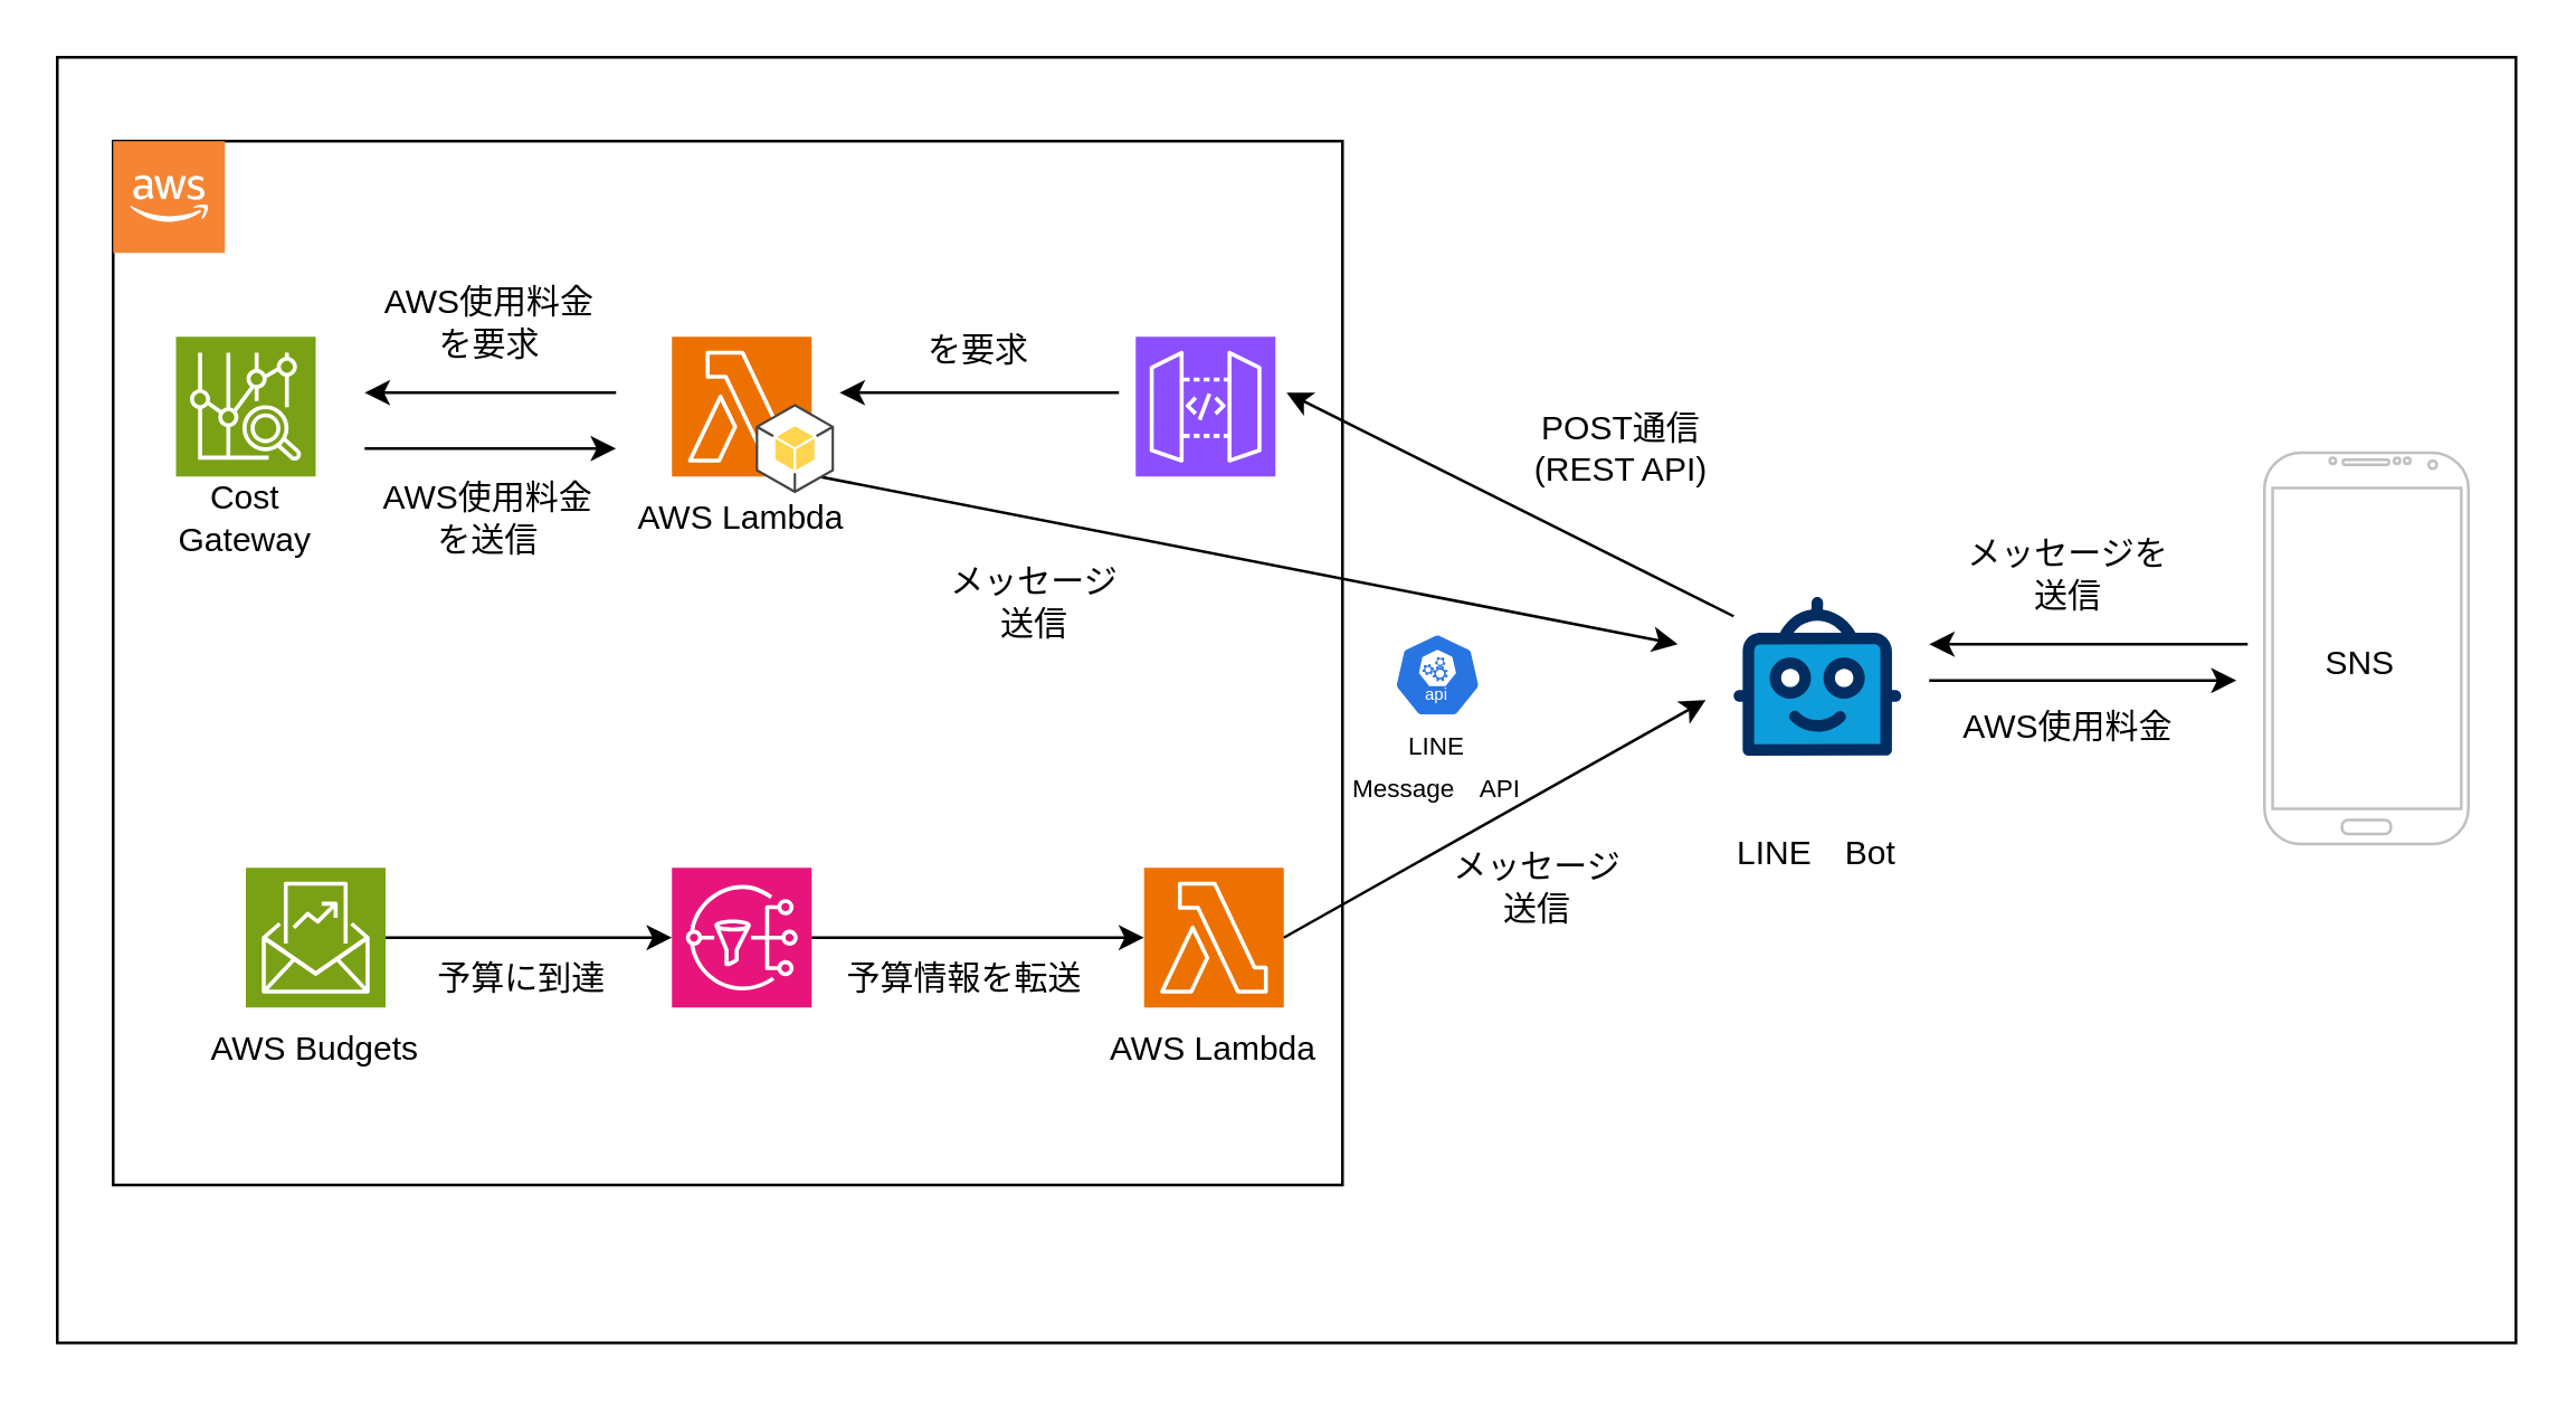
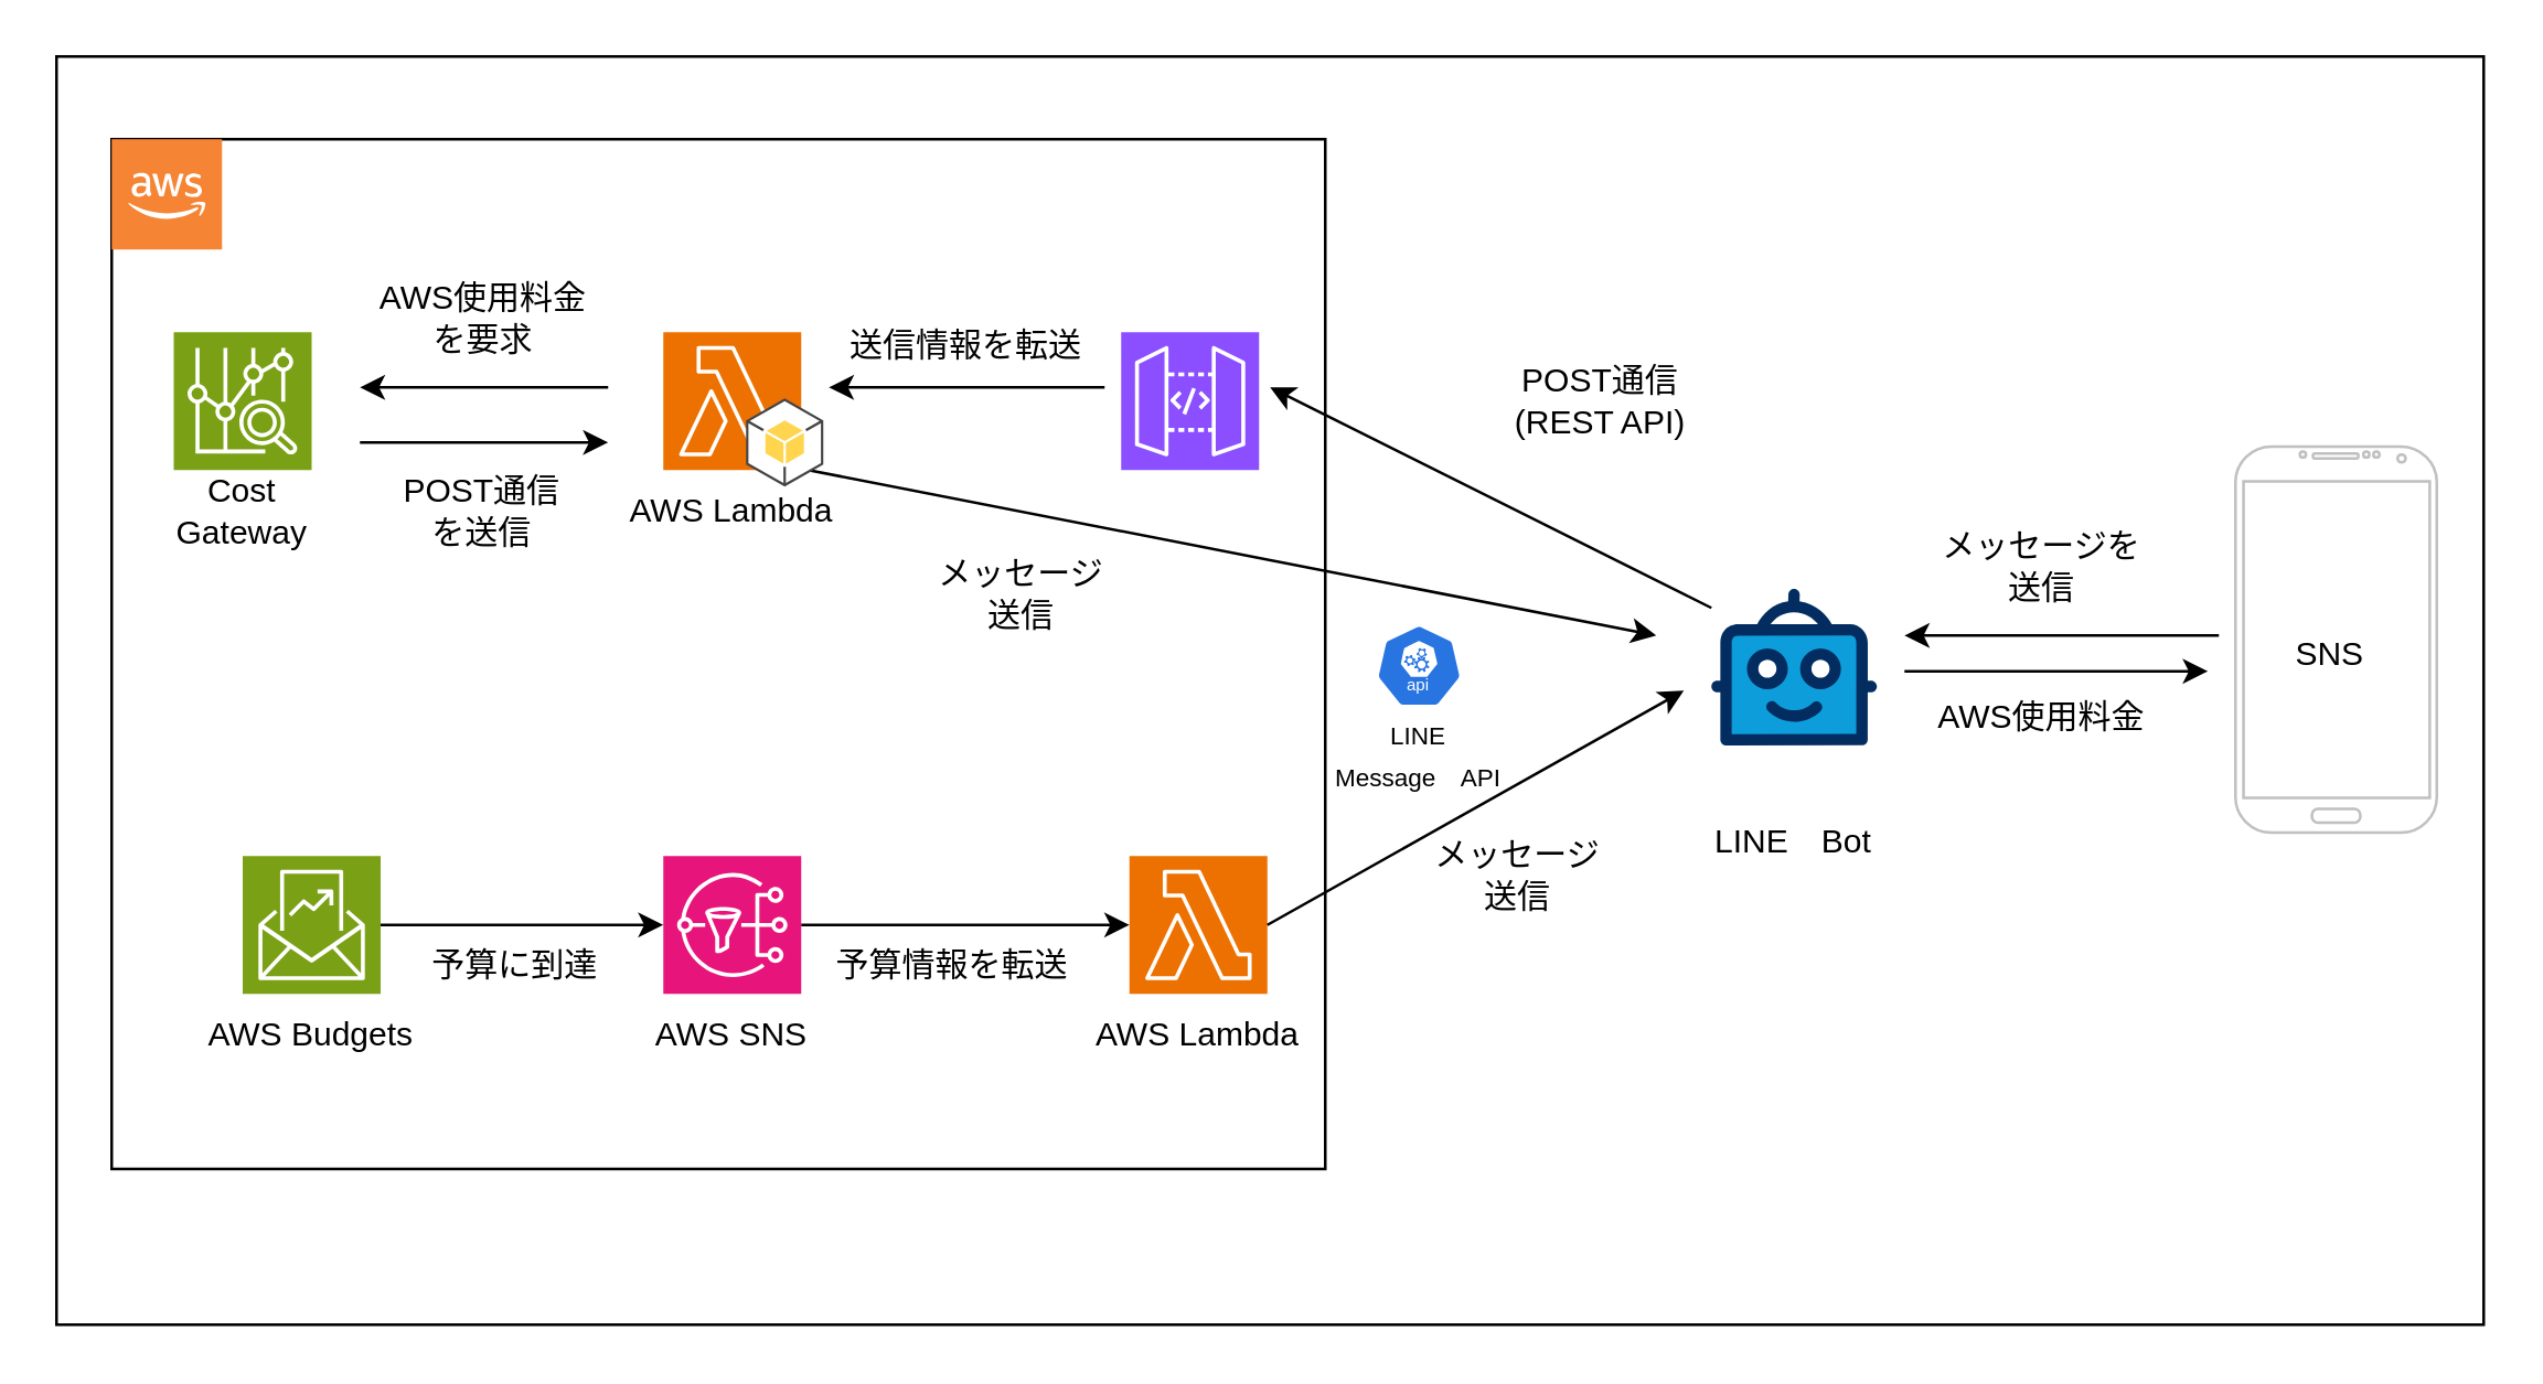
  <mxCell id="0" />
  <mxCell id="1" parent="0" />
  <mxCell id="2" value="" style="group" vertex="1" connectable="0" parent="1"><mxGeometry x="40" y="50" width="860" height="430" as="geometry" /></mxCell>
  <mxCell id="3" value="" style="rounded=0;whiteSpace=wrap;html=1;" vertex="1" parent="2"><mxGeometry x="-20" y="-30" width="880" height="460" as="geometry" /></mxCell>
  <mxCell id="4" value="" style="rounded=0;whiteSpace=wrap;html=1;" vertex="1" parent="2"><mxGeometry width="440" height="373.5" as="geometry" /></mxCell>
  <mxCell id="5" value="" style="outlineConnect=0;dashed=0;verticalLabelPosition=bottom;verticalAlign=top;align=center;html=1;shape=mxgraph.aws3.cloud_2;fillColor=#F58534;gradientColor=none;" vertex="1" parent="2"><mxGeometry width="40" height="40" as="geometry" /></mxCell>
  <mxCell id="6" value="" style="group;rotation=0;" vertex="1" connectable="0" parent="2"><mxGeometry x="430" y="160" width="90" height="80" as="geometry" /></mxCell>
  <mxCell id="7" value="" style="aspect=fixed;sketch=0;html=1;dashed=0;whitespace=wrap;verticalLabelPosition=bottom;verticalAlign=top;fillColor=#2875E2;strokeColor=#ffffff;points=[[0.005,0.63,0],[0.1,0.2,0],[0.9,0.2,0],[0.5,0,0],[0.995,0.63,0],[0.72,0.99,0],[0.5,1,0],[0.28,0.99,0]];shape=mxgraph.kubernetes.icon2;kubernetesLabel=1;prIcon=api;rotation=0;" vertex="1" parent="6"><mxGeometry x="28.38" y="16" width="31.25" height="30" as="geometry" /></mxCell>
  <mxCell id="8" value="&lt;font style=&quot;font-size: 9px;&quot;&gt;LINE&lt;/font&gt;&lt;div&gt;&lt;font style=&quot;font-size: 9px;&quot;&gt;Message　API&lt;/font&gt;&lt;/div&gt;" style="text;html=1;align=center;verticalAlign=middle;whiteSpace=wrap;rounded=0;rotation=0;" vertex="1" parent="6"><mxGeometry x="-1" y="46" width="90" height="34.286" as="geometry" /></mxCell>
  <mxCell id="9" value="" style="endArrow=classic;html=1;rounded=0;" edge="1" parent="2"><mxGeometry width="50" height="50" relative="1" as="geometry"><mxPoint x="650" y="193" as="sourcePoint" /><mxPoint x="760" y="193" as="targetPoint" /></mxGeometry></mxCell>
  <mxCell id="10" value="" style="edgeStyle=orthogonalEdgeStyle;rounded=0;orthogonalLoop=1;jettySize=auto;html=1;" edge="1" parent="1" source="16" target="19"><mxGeometry relative="1" as="geometry" /></mxCell>
  <mxCell id="11" value="" style="verticalLabelPosition=bottom;aspect=fixed;html=1;shape=mxgraph.salesforce.bots;" vertex="1" parent="1"><mxGeometry x="620" y="213" width="60" height="57" as="geometry" /></mxCell>
  <mxCell id="12" value="" style="group" vertex="1" connectable="0" parent="1"><mxGeometry x="810" y="161.5" width="73" height="140" as="geometry" /></mxCell>
  <mxCell id="13" value="" style="verticalLabelPosition=bottom;verticalAlign=top;html=1;shadow=0;dashed=0;strokeWidth=1;shape=mxgraph.android.phone2;strokeColor=#c0c0c0;" vertex="1" parent="12"><mxGeometry width="73" height="140" as="geometry" /></mxCell>
  <mxCell id="14" value="SNS" style="text;html=1;align=center;verticalAlign=middle;whiteSpace=wrap;rounded=0;" vertex="1" parent="12"><mxGeometry x="5.9" y="60" width="57.1" height="30" as="geometry" /></mxCell>
  <mxCell id="15" value="" style="group" vertex="1" connectable="0" parent="1"><mxGeometry x="70" y="310" width="85" height="80" as="geometry" /></mxCell>
  <mxCell id="16" value="" style="sketch=0;points=[[0,0,0],[0.25,0,0],[0.5,0,0],[0.75,0,0],[1,0,0],[0,1,0],[0.25,1,0],[0.5,1,0],[0.75,1,0],[1,1,0],[0,0.25,0],[0,0.5,0],[0,0.75,0],[1,0.25,0],[1,0.5,0],[1,0.75,0]];outlineConnect=0;fontColor=#232F3E;fillColor=#7AA116;strokeColor=#ffffff;dashed=0;verticalLabelPosition=bottom;verticalAlign=top;align=center;html=1;fontSize=12;fontStyle=0;aspect=fixed;shape=mxgraph.aws4.resourceIcon;resIcon=mxgraph.aws4.budgets_2;" vertex="1" parent="15"><mxGeometry x="17.5" width="50" height="50" as="geometry" /></mxCell>
  <mxCell id="17" value="AWS Budgets" style="text;html=1;align=center;verticalAlign=middle;whiteSpace=wrap;rounded=0;" vertex="1" parent="15"><mxGeometry y="50" width="85" height="30" as="geometry" /></mxCell>
  <mxCell id="18" value="" style="group" vertex="1" connectable="0" parent="1"><mxGeometry x="235" y="310" width="60" height="80" as="geometry" /></mxCell>
  <mxCell id="19" value="" style="sketch=0;points=[[0,0,0],[0.25,0,0],[0.5,0,0],[0.75,0,0],[1,0,0],[0,1,0],[0.25,1,0],[0.5,1,0],[0.75,1,0],[1,1,0],[0,0.25,0],[0,0.5,0],[0,0.75,0],[1,0.25,0],[1,0.5,0],[1,0.75,0]];outlineConnect=0;fontColor=#232F3E;fillColor=#E7157B;strokeColor=#ffffff;dashed=0;verticalLabelPosition=bottom;verticalAlign=top;align=center;html=1;fontSize=12;fontStyle=0;aspect=fixed;shape=mxgraph.aws4.resourceIcon;resIcon=mxgraph.aws4.sns;" vertex="1" parent="18"><mxGeometry x="5" width="50" height="50" as="geometry" /></mxCell>
+ <mxCell id="20" value="AWS SNS" style="text;html=1;align=center;verticalAlign=middle;whiteSpace=wrap;rounded=0;" vertex="1" parent="18"><mxGeometry y="50" width="60" height="30" as="geometry" /></mxCell>
  <mxCell id="21" value="" style="group" vertex="1" connectable="0" parent="1"><mxGeometry x="379" y="310" width="110" height="80" as="geometry" /></mxCell>
  <mxCell id="22" value="" style="sketch=0;points=[[0,0,0],[0.25,0,0],[0.5,0,0],[0.75,0,0],[1,0,0],[0,1,0],[0.25,1,0],[0.5,1,0],[0.75,1,0],[1,1,0],[0,0.25,0],[0,0.5,0],[0,0.75,0],[1,0.25,0],[1,0.5,0],[1,0.75,0]];outlineConnect=0;fontColor=#232F3E;fillColor=#ED7100;strokeColor=#ffffff;dashed=0;verticalLabelPosition=bottom;verticalAlign=top;align=center;html=1;fontSize=12;fontStyle=0;aspect=fixed;shape=mxgraph.aws4.resourceIcon;resIcon=mxgraph.aws4.lambda;" vertex="1" parent="21"><mxGeometry x="30" width="50" height="50" as="geometry" /></mxCell>
  <mxCell id="23" value="AWS&amp;nbsp;&lt;span style=&quot;background-color: transparent;&quot;&gt;Lambda&lt;/span&gt;　" style="text;html=1;align=center;verticalAlign=middle;whiteSpace=wrap;rounded=0;" vertex="1" parent="21"><mxGeometry y="50" width="110" height="30" as="geometry" /></mxCell>
  <mxCell id="24" value="" style="group" vertex="1" connectable="0" parent="1"><mxGeometry x="210" y="120" width="110" height="80" as="geometry" /></mxCell>
  <mxCell id="25" value="" style="sketch=0;points=[[0,0,0],[0.25,0,0],[0.5,0,0],[0.75,0,0],[1,0,0],[0,1,0],[0.25,1,0],[0.5,1,0],[0.75,1,0],[1,1,0],[0,0.25,0],[0,0.5,0],[0,0.75,0],[1,0.25,0],[1,0.5,0],[1,0.75,0]];outlineConnect=0;fontColor=#232F3E;fillColor=#ED7100;strokeColor=#ffffff;dashed=0;verticalLabelPosition=bottom;verticalAlign=top;align=center;html=1;fontSize=12;fontStyle=0;aspect=fixed;shape=mxgraph.aws4.resourceIcon;resIcon=mxgraph.aws4.lambda;" vertex="1" parent="24"><mxGeometry x="30" width="50" height="50" as="geometry" /></mxCell>
  <mxCell id="26" value="AWS&amp;nbsp;&lt;span style=&quot;background-color: transparent;&quot;&gt;Lambda&lt;/span&gt;　" style="text;html=1;align=center;verticalAlign=middle;whiteSpace=wrap;rounded=0;" vertex="1" parent="24"><mxGeometry y="50" width="110" height="30" as="geometry" /></mxCell>
  <mxCell id="27" value="" style="endArrow=classic;html=1;rounded=0;" edge="1" parent="24"><mxGeometry width="50" height="50" relative="1" as="geometry"><mxPoint x="-80" y="40" as="sourcePoint" /><mxPoint x="10" y="40" as="targetPoint" /></mxGeometry></mxCell>
  <mxCell id="28" value="" style="endArrow=classic;html=1;rounded=0;exitX=0.75;exitY=0;exitDx=0;exitDy=0;" edge="1" parent="24" source="26"><mxGeometry width="50" height="50" relative="1" as="geometry"><mxPoint x="90" y="40" as="sourcePoint" /><mxPoint x="390" y="110" as="targetPoint" /></mxGeometry></mxCell>
  <mxCell id="29" value="" style="outlineConnect=0;dashed=0;verticalLabelPosition=bottom;verticalAlign=top;align=center;html=1;shape=mxgraph.aws3.android;fillColor=#FFD44F;gradientColor=none;" vertex="1" parent="24"><mxGeometry x="60" y="24" width="28" height="32" as="geometry" /></mxCell>
  <mxCell id="30" value="" style="edgeStyle=orthogonalEdgeStyle;rounded=0;orthogonalLoop=1;jettySize=auto;html=1;entryX=0;entryY=0.5;entryDx=0;entryDy=0;entryPerimeter=0;" edge="1" parent="1" source="19" target="22"><mxGeometry relative="1" as="geometry" /></mxCell>
  <mxCell id="31" value="" style="group" vertex="1" connectable="0" parent="1"><mxGeometry x="390" y="120" width="81" height="80" as="geometry" /></mxCell>
  <mxCell id="32" value="" style="sketch=0;points=[[0,0,0],[0.25,0,0],[0.5,0,0],[0.75,0,0],[1,0,0],[0,1,0],[0.25,1,0],[0.5,1,0],[0.75,1,0],[1,1,0],[0,0.25,0],[0,0.5,0],[0,0.75,0],[1,0.25,0],[1,0.5,0],[1,0.75,0]];outlineConnect=0;fontColor=#232F3E;fillColor=#8C4FFF;strokeColor=#ffffff;dashed=0;verticalLabelPosition=bottom;verticalAlign=top;align=center;html=1;fontSize=12;fontStyle=0;aspect=fixed;shape=mxgraph.aws4.resourceIcon;resIcon=mxgraph.aws4.api_gateway;" vertex="1" parent="31"><mxGeometry x="16" width="50" height="50" as="geometry" /></mxCell>
  <mxCell id="33" value="" style="group" vertex="1" connectable="0" parent="1"><mxGeometry y="120" width="75" height="80" as="geometry" x="50" /></mxCell>
  <mxCell id="34" value="" style="sketch=0;points=[[0,0,0],[0.25,0,0],[0.5,0,0],[0.75,0,0],[1,0,0],[0,1,0],[0.25,1,0],[0.5,1,0],[0.75,1,0],[1,1,0],[0,0.25,0],[0,0.5,0],[0,0.75,0],[1,0.25,0],[1,0.5,0],[1,0.75,0]];outlineConnect=0;fontColor=#232F3E;fillColor=#7AA116;strokeColor=#ffffff;dashed=0;verticalLabelPosition=bottom;verticalAlign=top;align=center;html=1;fontSize=12;fontStyle=0;aspect=fixed;shape=mxgraph.aws4.resourceIcon;resIcon=mxgraph.aws4.cost_explorer;" vertex="1" parent="33"><mxGeometry x="12.5" width="50" height="50" as="geometry" /></mxCell>
  <mxCell id="35" value="Cost Gateway" style="text;html=1;align=center;verticalAlign=middle;whiteSpace=wrap;rounded=0;" vertex="1" parent="33"><mxGeometry y="50" width="75" height="30" as="geometry" /></mxCell>
  <mxCell id="36" value="" style="endArrow=classic;html=1;rounded=0;exitX=1;exitY=0.5;exitDx=0;exitDy=0;exitPerimeter=0;" edge="1" parent="1" source="22"><mxGeometry width="50" height="50" relative="1" as="geometry"><mxPoint x="440" y="410" as="sourcePoint" /><mxPoint x="610" y="250" as="targetPoint" /></mxGeometry></mxCell>
  <mxCell id="37" value="メッセージ&lt;div&gt;送信&lt;/div&gt;" style="text;html=1;align=center;verticalAlign=middle;whiteSpace=wrap;rounded=0;" vertex="1" parent="1"><mxGeometry x="510" y="301.5" width="80" height="30" as="geometry" /></mxCell>
  <mxCell id="38" value="LINE　Bot" style="text;html=1;align=center;verticalAlign=middle;whiteSpace=wrap;rounded=0;" vertex="1" parent="1"><mxGeometry x="620" y="290" width="60" height="30" as="geometry" /></mxCell>
  <mxCell id="39" value="AWS使用料金" style="text;html=1;align=center;verticalAlign=middle;whiteSpace=wrap;rounded=0;" vertex="1" parent="1"><mxGeometry x="700" y="245" width="80" height="30" as="geometry" /></mxCell>
  <mxCell id="40" value="" style="endArrow=classic;html=1;rounded=0;" edge="1" parent="1"><mxGeometry width="50" height="50" relative="1" as="geometry"><mxPoint x="620" y="220" as="sourcePoint" /><mxPoint x="460" y="140" as="targetPoint" /></mxGeometry></mxCell>
  <mxCell id="41" value="" style="endArrow=classic;html=1;rounded=0;" edge="1" parent="1"><mxGeometry width="50" height="50" relative="1" as="geometry"><mxPoint x="400" y="140" as="sourcePoint" /><mxPoint x="300" y="140" as="targetPoint" /></mxGeometry></mxCell>
  <mxCell id="42" value="" style="endArrow=classic;html=1;rounded=0;" edge="1" parent="1"><mxGeometry width="50" height="50" relative="1" as="geometry"><mxPoint x="220" y="140" as="sourcePoint" /><mxPoint x="130" y="140" as="targetPoint" /></mxGeometry></mxCell>
  <mxCell id="43" value="" style="endArrow=classic;html=1;rounded=0;" edge="1" parent="1"><mxGeometry width="50" height="50" relative="1" as="geometry"><mxPoint x="804" y="230" as="sourcePoint" /><mxPoint x="690" y="230" as="targetPoint" /></mxGeometry></mxCell>
  <mxCell id="44" value="予算に到達" style="text;html=1;align=center;verticalAlign=middle;whiteSpace=wrap;rounded=0;" vertex="1" parent="1"><mxGeometry x="150" y="335" width="72.5" height="30" as="geometry" /></mxCell>
  <mxCell id="45" value="予算情報を転送" style="text;html=1;align=center;verticalAlign=middle;whiteSpace=wrap;rounded=0;" vertex="1" parent="1"><mxGeometry x="300" y="335" width="90" height="30" as="geometry" /></mxCell>
  <mxCell id="46" value="メッセージを送信" style="text;html=1;align=center;verticalAlign=middle;whiteSpace=wrap;rounded=0;" vertex="1" parent="1"><mxGeometry x="700" y="190" width="80" height="30" as="geometry" /></mxCell>
- <mxCell id="47" value="POST通信&lt;div&gt;(REST API)&lt;/div&gt;" style="text;html=1;align=center;verticalAlign=middle;whiteSpace=wrap;rounded=0;" vertex="1" parent="1"><mxGeometry x="530" y="145" width="100" height="30" as="geometry" /></mxCell>
+ <mxCell id="47" value="POST通信&lt;div&gt;(REST API)&lt;/div&gt;" style="text;html=1;align=center;verticalAlign=middle;whiteSpace=wrap;rounded=0;" vertex="1" parent="1"><mxGeometry x="530" y="130" width="100" height="30" as="geometry" /></mxCell>
  <mxCell id="48" value="メッセージ&lt;div&gt;送信&lt;/div&gt;" style="text;html=1;align=center;verticalAlign=middle;whiteSpace=wrap;rounded=0;" vertex="1" parent="1"><mxGeometry x="320" y="200" width="100" height="30" as="geometry" /></mxCell>
- <mxCell id="49" value="を要求" style="text;html=1;align=center;verticalAlign=middle;whiteSpace=wrap;rounded=0;" vertex="1" parent="1"><mxGeometry x="300" y="110" width="100" height="30" as="geometry" /></mxCell>
+ <mxCell id="49" value="送信情報を転送" style="text;html=1;align=center;verticalAlign=middle;whiteSpace=wrap;rounded=0;" vertex="1" parent="1"><mxGeometry x="300" y="110" width="100" height="30" as="geometry" /></mxCell>
  <mxCell id="50" value="AWS使用料金&lt;div&gt;を要求&lt;/div&gt;" style="text;html=1;align=center;verticalAlign=middle;whiteSpace=wrap;rounded=0;" vertex="1" parent="1"><mxGeometry x="132.5" y="100" width="83.75" height="30" as="geometry" /></mxCell>
- <mxCell id="51" value="AWS使用料金&lt;div&gt;を送信&lt;/div&gt;" style="text;html=1;align=center;verticalAlign=middle;whiteSpace=wrap;rounded=0;" vertex="1" parent="1"><mxGeometry x="131.88" y="170" width="85" height="30" as="geometry" /></mxCell>
+ <mxCell id="51" value="POST通信&lt;div&gt;を送信&lt;/div&gt;" style="text;html=1;align=center;verticalAlign=middle;whiteSpace=wrap;rounded=0;" vertex="1" parent="1"><mxGeometry x="131.88" y="170" width="85" height="30" as="geometry" /></mxCell>
